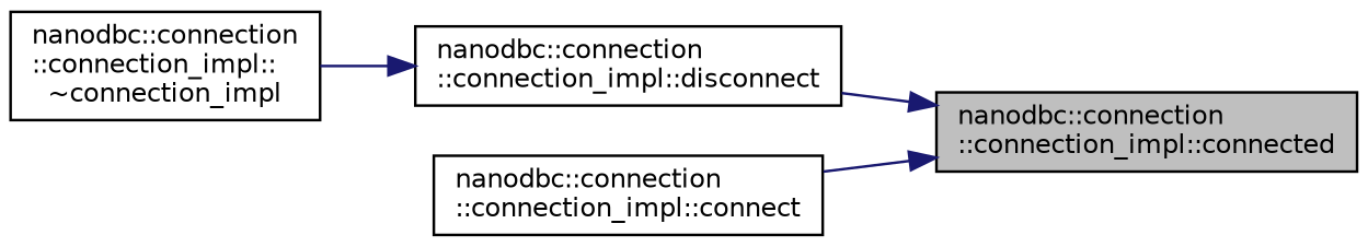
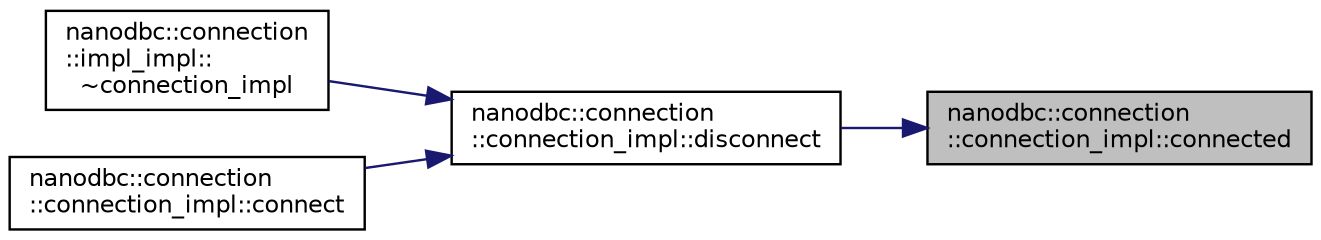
  digraph {
    rankdir=RL
    node [color=black fillcolor=white fontname=Helvetica fontsize=10 shape=record style=filled]
    edge [color=midnightblue dir=back fontname=Helvetica fontsize=10 labelfontname=Helvetica labelfontsize=10 style=solid]
    n1 [fillcolor=grey75 fontcolor=black height=0.2 label="nanodbc::connection\l::connection_impl::connected" width=0.4]
    n2 [height=0.2 label="nanodbc::connection\l::connection_impl::disconnect" width=0.4]
-   n3 [height=0.2 label="nanodbc::connection\l::connection_impl::\l~connection_impl" width=0.4]
+   n3 [height=0.2 label="nanodbc::connection\l::impl_impl::\l~connection_impl" width=0.4]
    n4 [height=0.2 label="nanodbc::connection\l::connection_impl::connect" width=0.4]
    n1 -> n2
    n2 -> n3
-   n1 -> n4
+   n2 -> n4
  }
